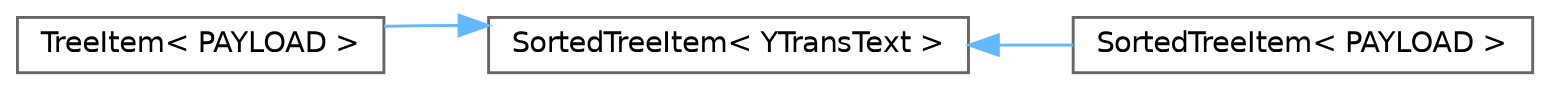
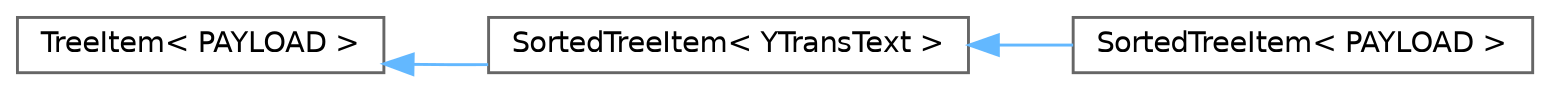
  digraph {
    rankdir=LR
    node [color=grey40 fillcolor=white fontname=Helvetica fontsize=10 shape=box style=filled]
    edge [color=steelblue1 dir=back fontname=Helvetica fontsize=10 labelfontname=Helvetica labelfontsize=10 style=solid]
    n1 [height=0.2 label="TreeItem\< PAYLOAD \>" width=0.4]
    n2 [height=0.2 label="SortedTreeItem\< YTransText \>" width=0.4]
    n3 [height=0.2 label="SortedTreeItem\< PAYLOAD \>" width=0.4]
-   n2 -> n1
+   n1 -> n2
    n2 -> n3
  }
